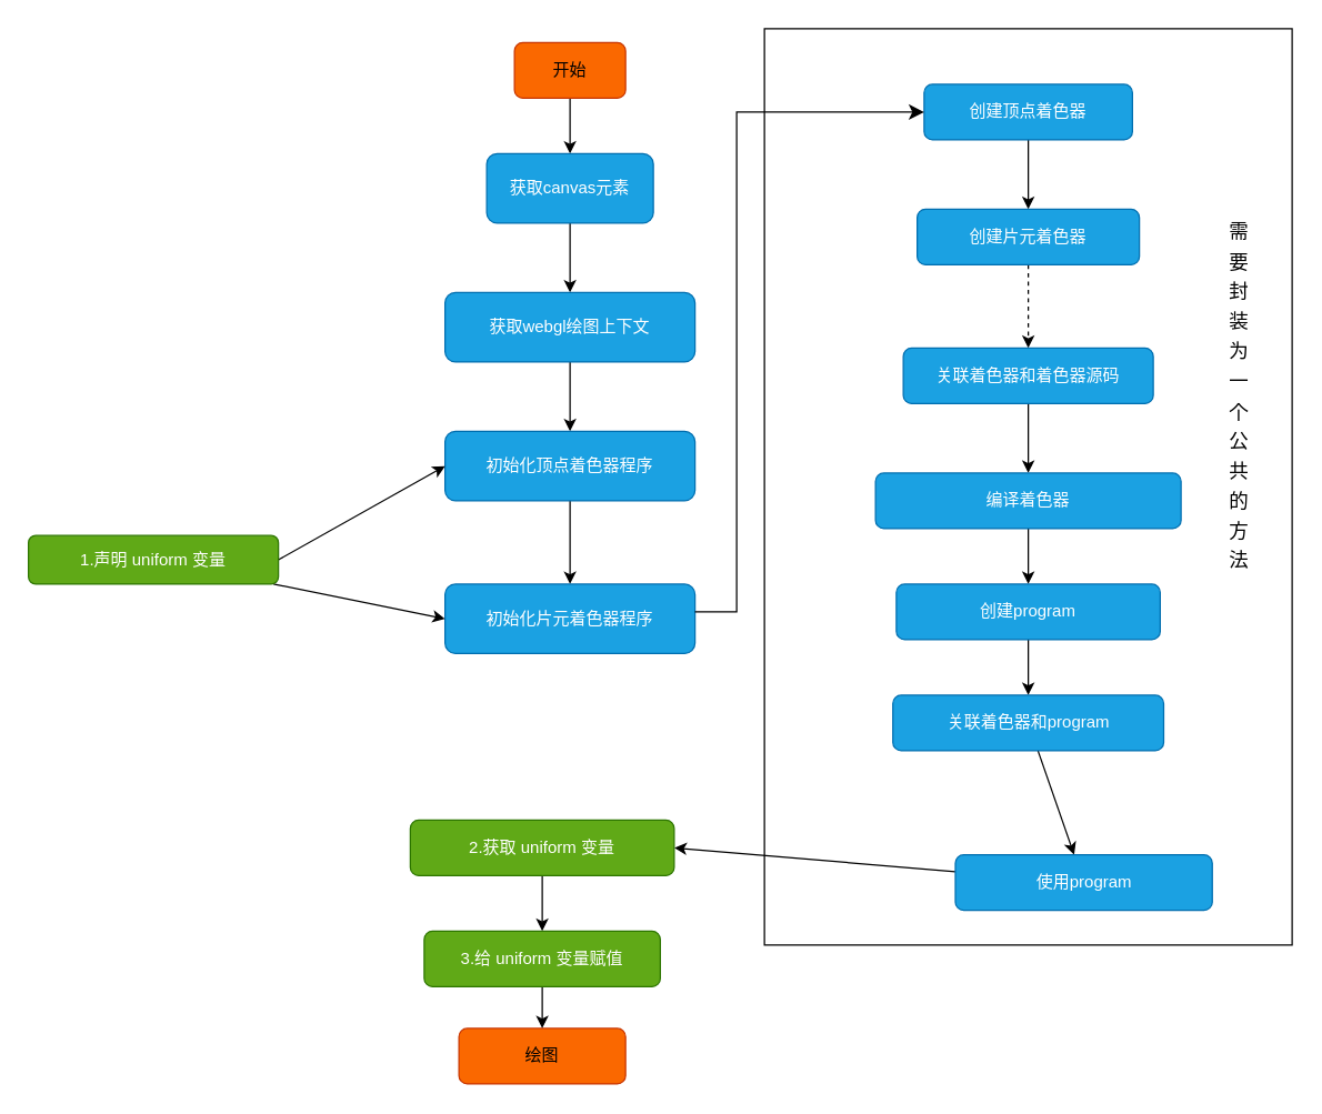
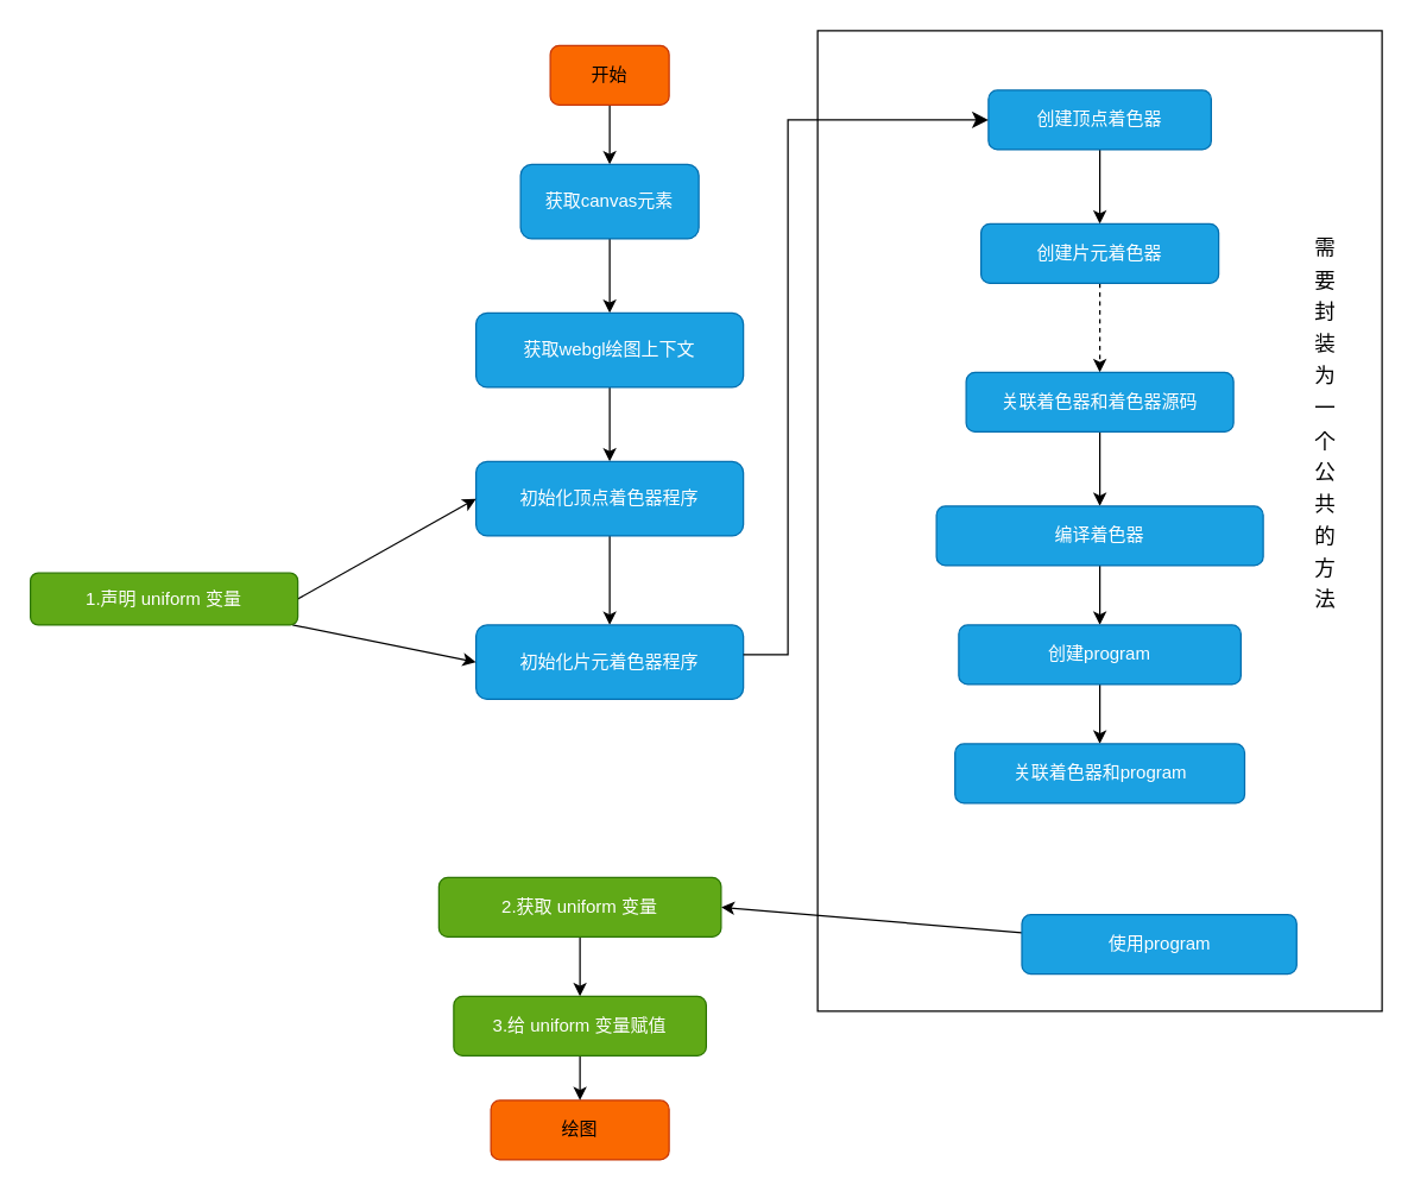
  <mxCell id="0" />
  <mxCell id="1" parent="0" />
  <mxCell id="2" value="" style="edgeStyle=none;html=1;" parent="1" source="3" target="5" edge="1"><mxGeometry relative="1" as="geometry" /></mxCell>
  <mxCell id="3" value="开始" style="rounded=1;whiteSpace=wrap;html=1;fillColor=#fa6800;fontColor=#000000;strokeColor=#C73500;" parent="1" vertex="1"><mxGeometry x="370" y="30" width="80" height="40" as="geometry" /></mxCell>
  <mxCell id="4" value="" style="edgeStyle=none;html=1;" parent="1" source="5" target="7" edge="1"><mxGeometry relative="1" as="geometry" /></mxCell>
  <mxCell id="5" value="获取canvas元素" style="rounded=1;whiteSpace=wrap;html=1;fillColor=#1ba1e2;strokeColor=#006EAF;fontColor=#ffffff;" parent="1" vertex="1"><mxGeometry x="350" y="110" width="120" height="50" as="geometry" /></mxCell>
  <mxCell id="6" value="" style="edgeStyle=none;html=1;" parent="1" source="7" target="9" edge="1"><mxGeometry relative="1" as="geometry" /></mxCell>
  <mxCell id="7" value="获取webgl绘图上下文" style="rounded=1;whiteSpace=wrap;html=1;fillColor=#1ba1e2;fontColor=#ffffff;strokeColor=#006EAF;" parent="1" vertex="1"><mxGeometry x="320" y="210" width="180" height="50" as="geometry" /></mxCell>
  <mxCell id="8" value="" style="edgeStyle=none;html=1;" parent="1" source="9" target="10" edge="1"><mxGeometry relative="1" as="geometry" /></mxCell>
  <mxCell id="9" value="初始化顶点着色器程序&lt;br&gt;" style="rounded=1;whiteSpace=wrap;html=1;fillColor=#1ba1e2;fontColor=#ffffff;strokeColor=#006EAF;" parent="1" vertex="1"><mxGeometry x="320" y="310" width="180" height="50" as="geometry" /></mxCell>
  <mxCell id="10" value="初始化片元着色器程序&lt;br&gt;" style="rounded=1;whiteSpace=wrap;html=1;fillColor=#1ba1e2;fontColor=#ffffff;strokeColor=#006EAF;" parent="1" vertex="1"><mxGeometry x="320" y="420" width="180" height="50" as="geometry" /></mxCell>
  <mxCell id="11" value="" style="rounded=0;whiteSpace=wrap;html=1;fontStyle=1" parent="1" vertex="1"><mxGeometry x="550" y="20" width="380" height="660" as="geometry" /></mxCell>
  <mxCell id="12" value="" style="edgeStyle=none;html=1;" parent="1" source="13" target="15" edge="1"><mxGeometry relative="1" as="geometry" /></mxCell>
  <mxCell id="13" value="创建顶点着色器" style="rounded=1;whiteSpace=wrap;html=1;fillColor=#1ba1e2;fontColor=#ffffff;strokeColor=#006EAF;" parent="1" vertex="1"><mxGeometry x="665" y="60" width="150" height="40" as="geometry" /></mxCell>
  <mxCell id="14" value="" style="edgeStyle=none;html=1;dashed=1;" parent="1" source="15" target="17" edge="1"><mxGeometry relative="1" as="geometry" /></mxCell>
  <mxCell id="15" value="创建片元着色器" style="rounded=1;whiteSpace=wrap;html=1;fillColor=#1ba1e2;fontColor=#ffffff;strokeColor=#006EAF;" parent="1" vertex="1"><mxGeometry x="660" y="150" width="160" height="40" as="geometry" /></mxCell>
  <mxCell id="16" value="" style="edgeStyle=none;html=1;" parent="1" source="17" target="19" edge="1"><mxGeometry relative="1" as="geometry" /></mxCell>
  <mxCell id="17" value="关联着色器和着色器源码" style="rounded=1;whiteSpace=wrap;html=1;fillColor=#1ba1e2;fontColor=#ffffff;strokeColor=#006EAF;" parent="1" vertex="1"><mxGeometry x="650" y="250" width="180" height="40" as="geometry" /></mxCell>
  <mxCell id="18" value="" style="edgeStyle=none;html=1;" parent="1" source="19" target="21" edge="1"><mxGeometry relative="1" as="geometry" /></mxCell>
  <mxCell id="19" value="编译着色器" style="rounded=1;whiteSpace=wrap;html=1;fillColor=#1ba1e2;fontColor=#ffffff;strokeColor=#006EAF;" parent="1" vertex="1"><mxGeometry x="630" y="340" width="220" height="40" as="geometry" /></mxCell>
  <mxCell id="20" value="" style="edgeStyle=none;html=1;" parent="1" source="21" target="23" edge="1"><mxGeometry relative="1" as="geometry" /></mxCell>
  <mxCell id="21" value="创建program" style="rounded=1;whiteSpace=wrap;html=1;fillColor=#1ba1e2;fontColor=#ffffff;strokeColor=#006EAF;" parent="1" vertex="1"><mxGeometry x="645" y="420" width="190" height="40" as="geometry" /></mxCell>
- <mxCell id="22" value="" style="edgeStyle=none;html=1;" parent="1" source="23" target="25" edge="1"><mxGeometry relative="1" as="geometry" /></mxCell>
  <mxCell id="23" value="关联着色器和program" style="rounded=1;whiteSpace=wrap;html=1;fillColor=#1ba1e2;fontColor=#ffffff;strokeColor=#006EAF;" parent="1" vertex="1"><mxGeometry x="642.5" y="500" width="195" height="40" as="geometry" /></mxCell>
  <mxCell id="24" style="edgeStyle=none;html=1;entryX=1;entryY=0.5;entryDx=0;entryDy=0;" parent="1" source="25" target="33" edge="1"><mxGeometry relative="1" as="geometry" /></mxCell>
  <mxCell id="25" value="使用program" style="rounded=1;whiteSpace=wrap;html=1;fillColor=#1ba1e2;fontColor=#ffffff;strokeColor=#006EAF;" parent="1" vertex="1"><mxGeometry x="687.5" y="615" width="185" height="40" as="geometry" /></mxCell>
  <mxCell id="26" value="绘图" style="rounded=1;whiteSpace=wrap;html=1;fillColor=#fa6800;fontColor=#000000;strokeColor=#C73500;" parent="1" vertex="1"><mxGeometry x="330" y="740" width="120" height="40" as="geometry" /></mxCell>
  <mxCell id="27" value="" style="edgeStyle=elbowEdgeStyle;elbow=horizontal;endArrow=classic;html=1;curved=0;rounded=0;endSize=8;startSize=8;" parent="1" target="13" edge="1"><mxGeometry width="50" height="50" relative="1" as="geometry"><mxPoint x="500" y="440" as="sourcePoint" /><mxPoint x="550" y="390" as="targetPoint" /><Array as="points"><mxPoint x="530" y="410" /></Array></mxGeometry></mxCell>
  <mxCell id="28" value="&lt;h2&gt;&lt;span style=&quot;font-weight: normal;&quot;&gt;&lt;font style=&quot;font-size: 14px;&quot;&gt;需要封装为一个公共的方法&lt;/font&gt;&lt;/span&gt;&lt;/h2&gt;" style="text;html=1;strokeColor=none;fillColor=none;spacing=5;spacingTop=-20;whiteSpace=wrap;overflow=hidden;rounded=0;" parent="1" vertex="1"><mxGeometry x="880" y="150" width="30" height="390" as="geometry" /></mxCell>
  <mxCell id="29" style="edgeStyle=none;html=1;exitX=1;exitY=0.5;exitDx=0;exitDy=0;entryX=0;entryY=0.5;entryDx=0;entryDy=0;" parent="1" source="31" target="9" edge="1"><mxGeometry relative="1" as="geometry" /></mxCell>
  <mxCell id="30" style="edgeStyle=none;html=1;entryX=0;entryY=0.5;entryDx=0;entryDy=0;" edge="1" parent="1" source="31" target="10"><mxGeometry relative="1" as="geometry" /></mxCell>
  <mxCell id="31" value="1.声明 uniform 变量" style="rounded=1;whiteSpace=wrap;html=1;fillColor=#60a917;fontColor=#ffffff;strokeColor=#2D7600;" parent="1" vertex="1"><mxGeometry x="20" y="385" width="180" height="35" as="geometry" /></mxCell>
  <mxCell id="32" style="edgeStyle=none;html=1;exitX=0.5;exitY=1;exitDx=0;exitDy=0;entryX=0.5;entryY=0;entryDx=0;entryDy=0;" parent="1" source="33" target="35" edge="1"><mxGeometry relative="1" as="geometry" /></mxCell>
  <mxCell id="33" value="2.获取 uniform 变量" style="rounded=1;whiteSpace=wrap;html=1;fillColor=#60a917;fontColor=#ffffff;strokeColor=#2D7600;" parent="1" vertex="1"><mxGeometry x="295" y="590" width="190" height="40" as="geometry" /></mxCell>
  <mxCell id="34" style="edgeStyle=none;html=1;exitX=0.5;exitY=1;exitDx=0;exitDy=0;entryX=0.5;entryY=0;entryDx=0;entryDy=0;" parent="1" source="35" target="26" edge="1"><mxGeometry relative="1" as="geometry" /></mxCell>
  <mxCell id="35" value="3.给 uniform 变量赋值" style="rounded=1;whiteSpace=wrap;html=1;fillColor=#60a917;fontColor=#ffffff;strokeColor=#2D7600;" parent="1" vertex="1"><mxGeometry x="305" y="670" width="170" height="40" as="geometry" /></mxCell>
